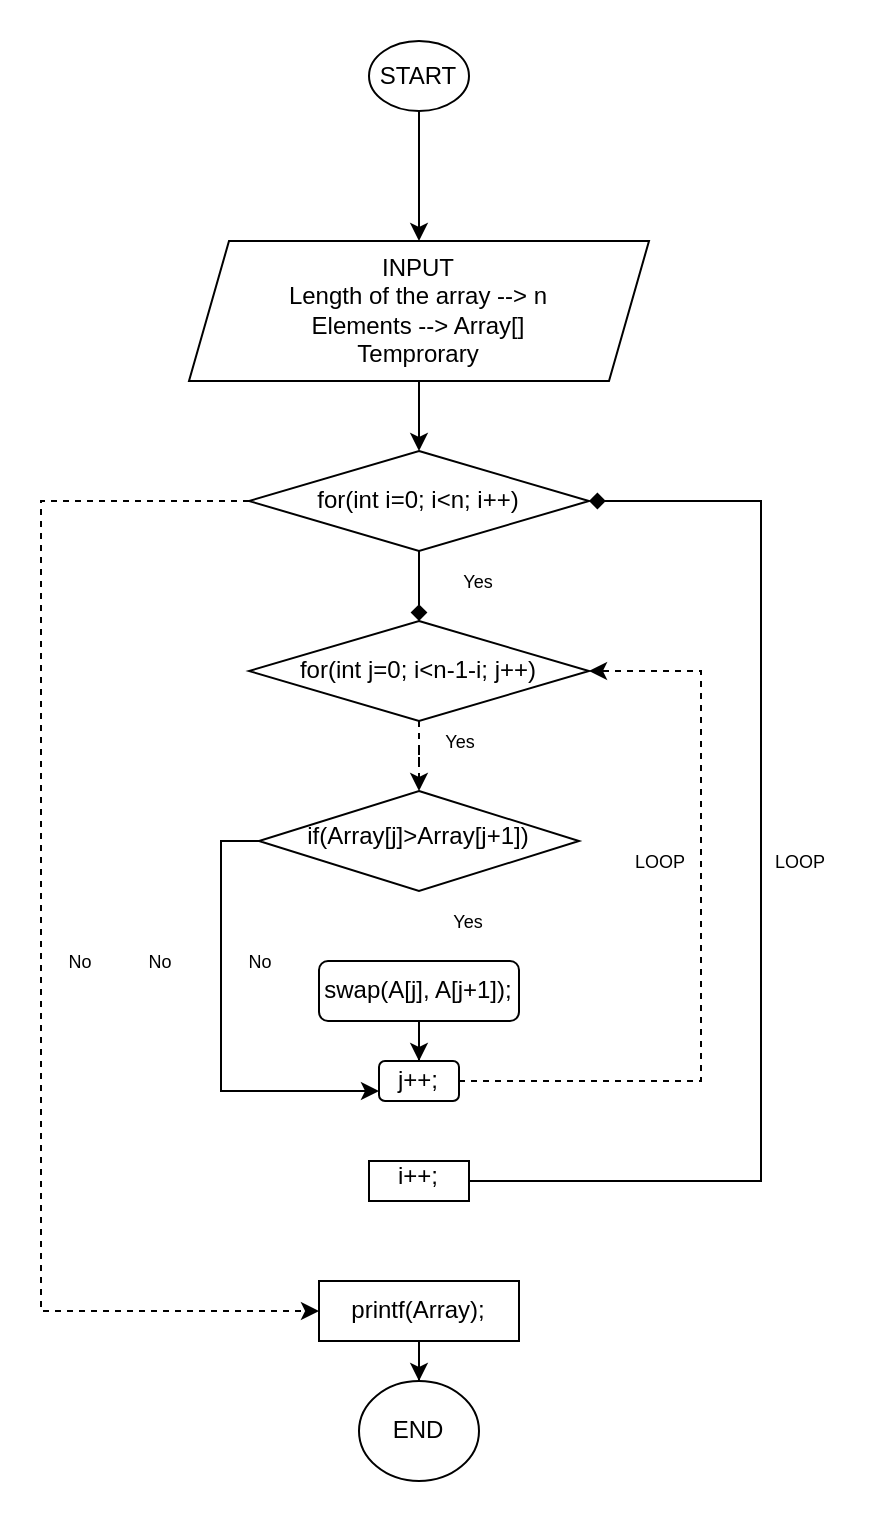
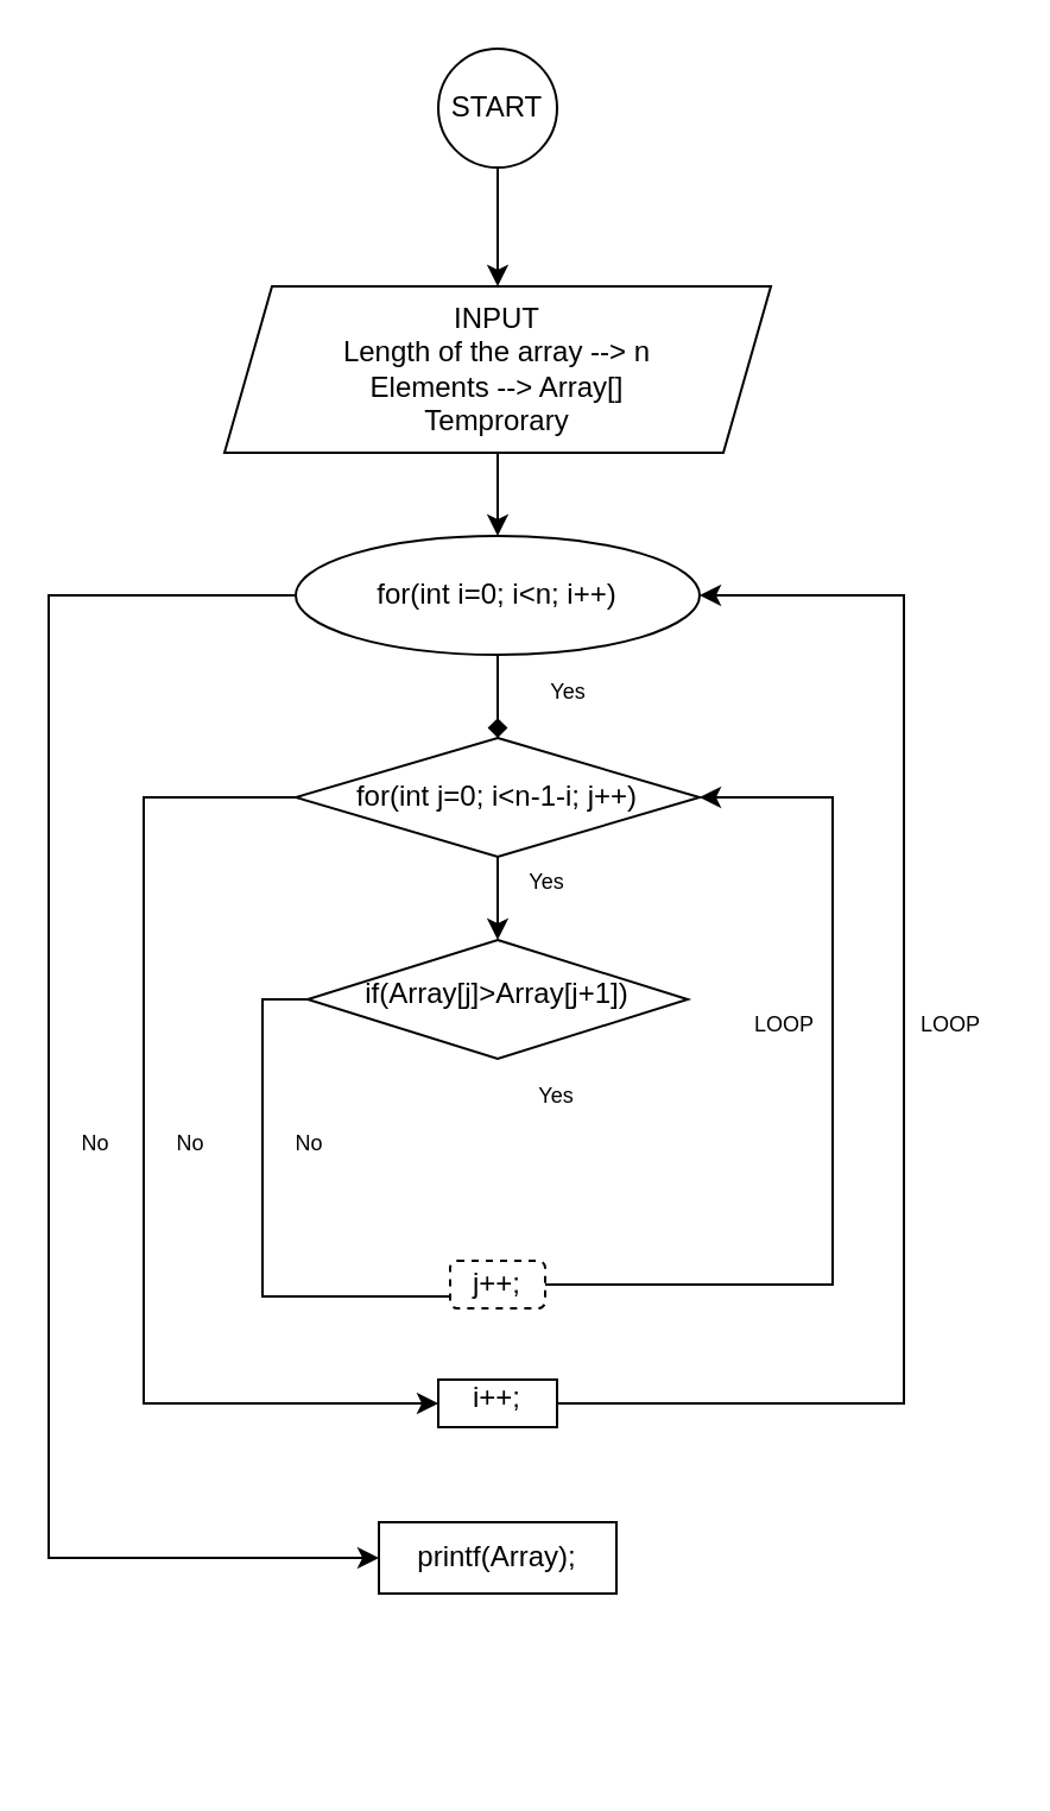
  <mxCell id="0" />
  <mxCell id="1" parent="0" />
  <mxCell id="2" style="edgeStyle=orthogonalEdgeStyle;rounded=0;orthogonalLoop=1;jettySize=auto;html=1;entryX=0.5;entryY=0;entryDx=0;entryDy=0;" edge="1" parent="1" source="3" target="5"><mxGeometry relative="1" as="geometry" /></mxCell>
- <mxCell id="3" value="START" style="ellipse;whiteSpace=wrap;html=1;aspect=fixed;" vertex="1" parent="1"><mxGeometry x="184" y="20" width="50" height="35" as="geometry" /></mxCell>
+ <mxCell id="3" value="START" style="ellipse;whiteSpace=wrap;html=1;aspect=fixed;" vertex="1" parent="1"><mxGeometry x="184" y="20" width="50" height="50" as="geometry" /></mxCell>
  <mxCell id="4" style="edgeStyle=orthogonalEdgeStyle;rounded=0;orthogonalLoop=1;jettySize=auto;html=1;entryX=0.5;entryY=0;entryDx=0;entryDy=0;" edge="1" parent="1" source="5" target="8"><mxGeometry relative="1" as="geometry" /></mxCell>
  <mxCell id="5" value="INPUT&lt;br&gt;Length of the array --&amp;gt; n&lt;br&gt;Elements --&amp;gt; Array[]&lt;br&gt;Temprorary" style="shape=parallelogram;perimeter=parallelogramPerimeter;whiteSpace=wrap;html=1;fixedSize=1;align=center;" vertex="1" parent="1"><mxGeometry x="94" y="120" width="230" height="70" as="geometry" /></mxCell>
  <mxCell id="6" style="edgeStyle=orthogonalEdgeStyle;rounded=0;orthogonalLoop=1;jettySize=auto;html=1;entryX=0.5;entryY=0;entryDx=0;entryDy=0;endArrow=diamond;" edge="1" parent="1" source="8" target="11"><mxGeometry relative="1" as="geometry" /></mxCell>
- <mxCell id="7" style="edgeStyle=orthogonalEdgeStyle;rounded=0;orthogonalLoop=1;jettySize=auto;html=1;entryX=0;entryY=0.5;entryDx=0;entryDy=0;dashed=1;" edge="1" parent="1" source="8" target="23"><mxGeometry relative="1" as="geometry"><Array as="points"><mxPoint x="209" y="250" /><mxPoint x="20" y="250" /><mxPoint x="20" y="655" /></Array></mxGeometry></mxCell>
- <mxCell id="8" value="for(int i=0; i&amp;lt;n; i++)" style="rhombus;whiteSpace=wrap;html=1;" vertex="1" parent="1"><mxGeometry x="124" y="225" width="170" height="50" as="geometry" /></mxCell>
- <mxCell id="9" style="edgeStyle=orthogonalEdgeStyle;rounded=0;orthogonalLoop=1;jettySize=auto;html=1;entryX=0.5;entryY=0;entryDx=0;entryDy=0;dashed=1;" edge="1" parent="1" source="11" target="13"><mxGeometry relative="1" as="geometry" /></mxCell>
+ <mxCell id="7" style="edgeStyle=orthogonalEdgeStyle;rounded=0;orthogonalLoop=1;jettySize=auto;html=1;entryX=0;entryY=0.5;entryDx=0;entryDy=0;" edge="1" parent="1" source="8" target="23"><mxGeometry relative="1" as="geometry"><Array as="points"><mxPoint x="209" y="250" /><mxPoint x="20" y="250" /><mxPoint x="20" y="655" /></Array></mxGeometry></mxCell>
+ <mxCell id="8" value="for(int i=0; i&amp;lt;n; i++)" style="ellipse;whiteSpace=wrap;html=1;" vertex="1" parent="1"><mxGeometry x="124" y="225" width="170" height="50" as="geometry" /></mxCell>
+ <mxCell id="9" style="edgeStyle=orthogonalEdgeStyle;rounded=0;orthogonalLoop=1;jettySize=auto;html=1;entryX=0.5;entryY=0;entryDx=0;entryDy=0;" edge="1" parent="1" source="11" target="13"><mxGeometry relative="1" as="geometry" /></mxCell>
+ <mxCell id="10" style="edgeStyle=orthogonalEdgeStyle;rounded=0;orthogonalLoop=1;jettySize=auto;html=1;entryX=0;entryY=0.5;entryDx=0;entryDy=0;" edge="1" parent="1" source="11" target="26"><mxGeometry relative="1" as="geometry"><mxPoint x="90" y="570" as="targetPoint" /><Array as="points"><mxPoint x="209" y="335" /><mxPoint x="60" y="335" /><mxPoint x="60" y="590" /></Array></mxGeometry></mxCell>
  <mxCell id="11" value="for(int j=0; i&amp;lt;n-1-i; j++)" style="rhombus;whiteSpace=wrap;html=1;" vertex="1" parent="1"><mxGeometry x="124" y="310" width="170" height="50" as="geometry" /></mxCell>
- <mxCell id="12" style="edgeStyle=orthogonalEdgeStyle;rounded=0;orthogonalLoop=1;jettySize=auto;html=1;entryX=0;entryY=0.75;entryDx=0;entryDy=0;" edge="1" parent="1" source="13" target="20"><mxGeometry relative="1" as="geometry"><Array as="points"><mxPoint x="110" y="420" /><mxPoint x="110" y="545" /></Array></mxGeometry></mxCell>
+ <mxCell id="12" style="edgeStyle=orthogonalEdgeStyle;rounded=0;orthogonalLoop=1;jettySize=auto;html=1;entryX=0;entryY=0.75;entryDx=0;entryDy=0;endArrow=none;" edge="1" parent="1" source="13" target="20"><mxGeometry relative="1" as="geometry"><Array as="points"><mxPoint x="110" y="420" /><mxPoint x="110" y="545" /></Array></mxGeometry></mxCell>
  <mxCell id="13" value="if(Array[j]&amp;gt;Array[j+1])" style="rhombus;whiteSpace=wrap;html=1;shadow=0;fontFamily=Helvetica;fontSize=12;align=center;strokeWidth=1;spacing=6;spacingTop=-4;" vertex="1" parent="1"><mxGeometry x="129" y="395" width="160" height="50" as="geometry" /></mxCell>
- <mxCell id="14" style="edgeStyle=orthogonalEdgeStyle;rounded=0;orthogonalLoop=1;jettySize=auto;html=1;entryX=0.5;entryY=0;entryDx=0;entryDy=0;" edge="1" parent="1" source="15" target="20"><mxGeometry relative="1" as="geometry" /></mxCell>
- <mxCell id="15" value="swap(A[j], A[j+1]);" style="rounded=1;whiteSpace=wrap;html=1;fontSize=12;glass=0;strokeWidth=1;shadow=0;" vertex="1" parent="1"><mxGeometry x="159" y="480" width="100" height="30" as="geometry" /></mxCell>
  <mxCell id="16" value="&lt;font style=&quot;font-size: 9px&quot;&gt;Yes&lt;/font&gt;" style="text;html=1;strokeColor=none;fillColor=none;align=center;verticalAlign=middle;whiteSpace=wrap;rounded=0;" vertex="1" parent="1"><mxGeometry x="219" y="280" width="40" height="20" as="geometry" /></mxCell>
  <mxCell id="17" value="&lt;font style=&quot;font-size: 9px&quot;&gt;Yes&lt;/font&gt;" style="text;html=1;strokeColor=none;fillColor=none;align=center;verticalAlign=middle;whiteSpace=wrap;rounded=0;" vertex="1" parent="1"><mxGeometry x="210" y="360" width="40" height="20" as="geometry" /></mxCell>
  <mxCell id="18" value="&lt;font style=&quot;font-size: 9px&quot;&gt;Yes&lt;/font&gt;" style="text;html=1;strokeColor=none;fillColor=none;align=center;verticalAlign=middle;whiteSpace=wrap;rounded=0;" vertex="1" parent="1"><mxGeometry x="214" y="450" width="40" height="20" as="geometry" /></mxCell>
- <mxCell id="19" style="edgeStyle=orthogonalEdgeStyle;rounded=0;orthogonalLoop=1;jettySize=auto;html=1;entryX=1;entryY=0.5;entryDx=0;entryDy=0;dashed=1;" edge="1" parent="1" source="20" target="11"><mxGeometry relative="1" as="geometry"><Array as="points"><mxPoint x="350" y="540" /><mxPoint x="350" y="335" /></Array></mxGeometry></mxCell>
- <mxCell id="20" value="j++;" style="whiteSpace=wrap;html=1;rounded=1;shadow=0;strokeWidth=1;glass=0;" vertex="1" parent="1"><mxGeometry x="189" y="530" width="40" height="20" as="geometry" /></mxCell>
+ <mxCell id="19" style="edgeStyle=orthogonalEdgeStyle;rounded=0;orthogonalLoop=1;jettySize=auto;html=1;entryX=1;entryY=0.5;entryDx=0;entryDy=0;" edge="1" parent="1" source="20" target="11"><mxGeometry relative="1" as="geometry"><Array as="points"><mxPoint x="350" y="540" /><mxPoint x="350" y="335" /></Array></mxGeometry></mxCell>
+ <mxCell id="20" value="j++;" style="whiteSpace=wrap;html=1;rounded=1;shadow=0;strokeWidth=1;glass=0;dashed=1;" vertex="1" parent="1"><mxGeometry x="189" y="530" width="40" height="20" as="geometry" /></mxCell>
  <mxCell id="21" value="&lt;font style=&quot;font-size: 9px&quot;&gt;LOOP&lt;/font&gt;" style="text;html=1;strokeColor=none;fillColor=none;align=center;verticalAlign=middle;whiteSpace=wrap;rounded=0;" vertex="1" parent="1"><mxGeometry x="310" y="420" width="40" height="20" as="geometry" /></mxCell>
- <mxCell id="22" style="edgeStyle=orthogonalEdgeStyle;rounded=0;orthogonalLoop=1;jettySize=auto;html=1;entryX=0.5;entryY=0;entryDx=0;entryDy=0;" edge="1" parent="1" source="23" target="30"><mxGeometry relative="1" as="geometry" /></mxCell>
  <mxCell id="23" value="printf(Array);" style="whiteSpace=wrap;html=1;" vertex="1" parent="1"><mxGeometry x="159" y="640" width="100" height="30" as="geometry" /></mxCell>
  <mxCell id="24" value="&lt;font style=&quot;font-size: 9px&quot;&gt;No&lt;/font&gt;" style="text;html=1;strokeColor=none;fillColor=none;align=center;verticalAlign=middle;whiteSpace=wrap;rounded=0;" vertex="1" parent="1"><mxGeometry x="110" y="470" width="40" height="20" as="geometry" /></mxCell>
- <mxCell id="25" style="edgeStyle=orthogonalEdgeStyle;rounded=0;orthogonalLoop=1;jettySize=auto;html=1;entryX=1;entryY=0.5;entryDx=0;entryDy=0;endArrow=diamond;" edge="1" parent="1" source="26" target="8"><mxGeometry relative="1" as="geometry"><Array as="points"><mxPoint x="380" y="590" /><mxPoint x="380" y="250" /></Array></mxGeometry></mxCell>
+ <mxCell id="25" style="edgeStyle=orthogonalEdgeStyle;rounded=0;orthogonalLoop=1;jettySize=auto;html=1;entryX=1;entryY=0.5;entryDx=0;entryDy=0;" edge="1" parent="1" source="26" target="8"><mxGeometry relative="1" as="geometry"><Array as="points"><mxPoint x="380" y="590" /><mxPoint x="380" y="250" /></Array></mxGeometry></mxCell>
  <mxCell id="26" value="i++;" style="whiteSpace=wrap;html=1;shadow=0;strokeWidth=1;spacing=6;spacingTop=-4;" vertex="1" parent="1"><mxGeometry x="184" y="580" width="50" height="20" as="geometry" /></mxCell>
  <mxCell id="27" value="&lt;font style=&quot;font-size: 9px&quot;&gt;No&lt;/font&gt;" style="text;html=1;strokeColor=none;fillColor=none;align=center;verticalAlign=middle;whiteSpace=wrap;rounded=0;" vertex="1" parent="1"><mxGeometry x="60" y="470" width="40" height="20" as="geometry" /></mxCell>
  <mxCell id="28" value="&lt;font style=&quot;font-size: 9px&quot;&gt;LOOP&lt;/font&gt;" style="text;html=1;strokeColor=none;fillColor=none;align=center;verticalAlign=middle;whiteSpace=wrap;rounded=0;" vertex="1" parent="1"><mxGeometry x="380" y="420" width="40" height="20" as="geometry" /></mxCell>
  <mxCell id="29" value="&lt;font style=&quot;font-size: 9px&quot;&gt;No&lt;/font&gt;" style="text;html=1;strokeColor=none;fillColor=none;align=center;verticalAlign=middle;whiteSpace=wrap;rounded=0;" vertex="1" parent="1"><mxGeometry x="20" y="470" width="40" height="20" as="geometry" /></mxCell>
- <mxCell id="30" value="END" style="ellipse;whiteSpace=wrap;html=1;" vertex="1" parent="1"><mxGeometry x="179" y="690" width="60" height="50" as="geometry" /></mxCell>
